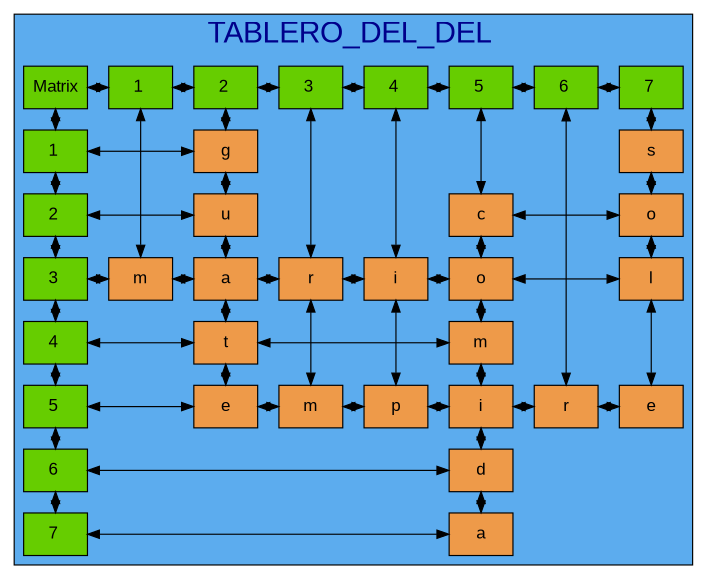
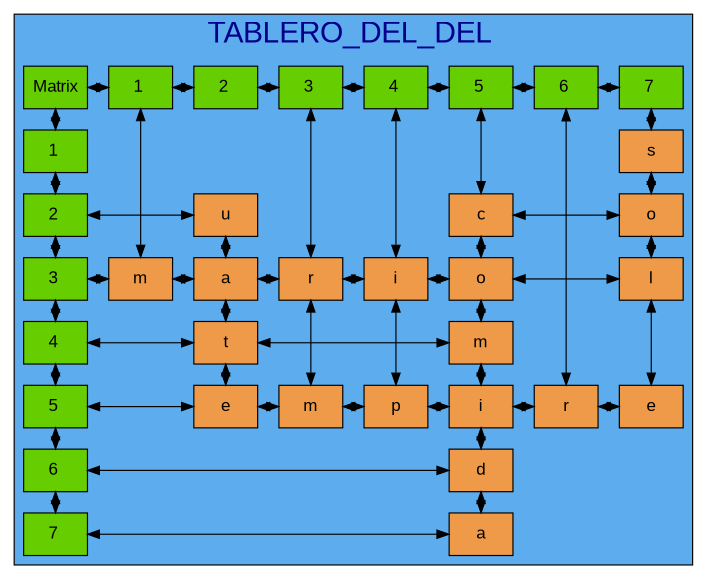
  digraph {
    fontname="Liberation Sans"
    node [fillcolor=tan2 fontcolor=black fontname="Liberation Sans" group=0 shape=box style=radial]
    edge [dir=both fontname="Liberation Sans"]
    n1 [fillcolor=chartreuse3 height=0.5 label=Matrix]
    n2 [fillcolor=chartreuse3 group=1 height=0.5 label="1 "]
    n3 [fillcolor=chartreuse3 group=2 height=0.5 label="2 "]
    n4 [fillcolor=chartreuse3 group=3 height=0.5 label="3 "]
    n5 [fillcolor=chartreuse3 group=4 height=0.5 label="4 "]
    n6 [fillcolor=chartreuse3 group=5 height=0.5 label="5 "]
    n7 [fillcolor=chartreuse3 group=6 height=0.5 label="6 "]
    n8 [fillcolor=chartreuse3 group=7 height=0.5 label="7 "]
    n9 [fillcolor=chartreuse3 height=0.5 label="1 "]
-   n10 [group=2 height=0.5 label=g]
    n11 [group=7 height=0.5 label=s]
    n12 [fillcolor=chartreuse3 height=0.5 label="2 "]
    n13 [group=2 height=0.5 label=u]
    n14 [group=5 height=0.5 label=c]
    n15 [group=7 height=0.5 label=o]
    n16 [fillcolor=chartreuse3 height=0.5 label="3 "]
    n17 [group=1 height=0.5 label=m]
    n18 [group=2 height=0.5 label=a]
    n19 [group=3 height=0.5 label=r]
    n20 [group=4 height=0.5 label=i]
    n21 [group=5 height=0.5 label=o]
    n22 [group=7 height=0.5 label=l]
    n23 [fillcolor=chartreuse3 height=0.5 label="4 "]
    n24 [group=2 height=0.5 label=t]
    n25 [group=5 height=0.5 label=m]
    n26 [fillcolor=chartreuse3 height=0.5 label="5 "]
    n27 [group=2 height=0.5 label=e]
    n28 [group=3 height=0.5 label=m]
    n29 [group=4 height=0.5 label=p]
    n30 [group=5 height=0.5 label=i]
    n31 [group=6 height=0.5 label=r]
    n32 [group=7 height=0.5 label=e]
    n33 [fillcolor=chartreuse3 height=0.5 label="6 "]
    n34 [group=5 height=0.5 label=d]
    n35 [fillcolor=chartreuse3 height=0.5 label="7 "]
    n36 [group=5 height=0.5 label=a]
    subgraph cluster_1 {
      fillcolor=steelblue2
      fontcolor=blue4
      fontsize=25
      label="TABLERO_DEL_DEL "
      labelloc=t
      nodesep=0.5
      ranksep=0.5
      style=filled
      subgraph sub_2 {
        fillcolor=steelblue2
        fontcolor=blue4
        fontsize=25
        label="TABLERO_DEL_JUEGO "
        labelloc=t
        nodesep=0.5
        rank=same
        ranksep=0.5
        style=filled
        n1
        n2
        n3
        n4
        n5
        n6
        n7
        n8
      }
      subgraph sub_3 {
        fillcolor=steelblue2
        fontcolor=blue4
        fontsize=25
        label="TABLERO_DEL_JUEGO "
        labelloc=t
        nodesep=0.5
        rank=same
        ranksep=0.5
        style=filled
        n9
-       n10
        n11
      }
      subgraph sub_4 {
        fillcolor=steelblue2
        fontcolor=blue4
        fontsize=25
        label="TABLERO_DEL_JUEGO "
        labelloc=t
        nodesep=0.5
        rank=same
        ranksep=0.5
        style=filled
        n12
        n13
        n14
        n15
      }
      subgraph sub_5 {
        fillcolor=steelblue2
        fontcolor=blue4
        fontsize=25
        label="TABLERO_DEL_JUEGO "
        labelloc=t
        nodesep=0.5
        rank=same
        ranksep=0.5
        style=filled
        n16
        n17
        n18
        n19
        n20
        n21
        n22
      }
      subgraph sub_6 {
        fillcolor=steelblue2
        fontcolor=blue4
        fontsize=25
        label="TABLERO_DEL_JUEGO "
        labelloc=t
        nodesep=0.5
        rank=same
        ranksep=0.5
        style=filled
        n23
        n24
        n25
      }
      subgraph sub_7 {
        fillcolor=steelblue2
        fontcolor=blue4
        fontsize=25
        label="TABLERO_DEL_JUEGO "
        labelloc=t
        nodesep=0.5
        rank=same
        ranksep=0.5
        style=filled
        n26
        n27
        n28
        n29
        n30
        n31
        n32
      }
      subgraph sub_8 {
        fillcolor=steelblue2
        fontcolor=blue4
        fontsize=25
        label="TABLERO_DEL_JUEGO "
        labelloc=t
        nodesep=0.5
        rank=same
        ranksep=0.5
        style=filled
        n33
        n34
      }
      subgraph sub_9 {
        fillcolor=steelblue2
        fontcolor=blue4
        fontsize=25
        label="TABLERO_DEL_JUEGO "
        labelloc=t
        nodesep=0.5
        rank=same
        ranksep=0.5
        style=filled
        n35
        n36
      }
    }
    n1 -> n2
    n1 -> n9
    n2 -> n3
    n2 -> n17
    n3 -> n4
-   n3 -> n10
    n4 -> n5
    n4 -> n19
    n5 -> n6
    n5 -> n20
    n6 -> n7
    n6 -> n14
    n7 -> n8
    n7 -> n31
    n8 -> n11
-   n9 -> n10
    n9 -> n12
-   n10 -> n13
    n11 -> n15
    n12 -> n13
    n12 -> n16
    n13 -> n18
    n14 -> n15
    n14 -> n21
    n15 -> n22
    n16 -> n17
    n16 -> n23
    n17 -> n18
    n18 -> n19
    n18 -> n24
    n19 -> n20
    n19 -> n28
    n20 -> n21
    n20 -> n29
    n21 -> n22
    n21 -> n25
    n22 -> n32
    n23 -> n24
    n23 -> n26
    n24 -> n25
    n24 -> n27
    n25 -> n30
    n26 -> n27
    n26 -> n33
    n27 -> n28
    n28 -> n29
    n29 -> n30
    n30 -> n31
    n30 -> n34
    n31 -> n32
    n33 -> n34
    n33 -> n35
    n34 -> n36
    n35 -> n36
  }
